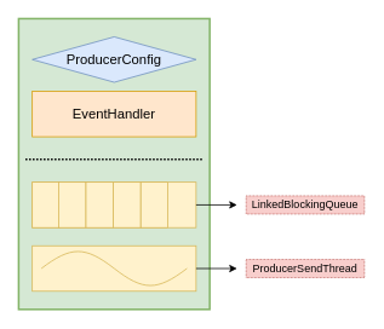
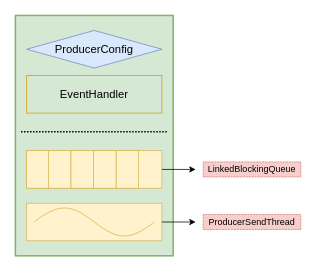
  <mxCell id="0" />
  <mxCell id="1" parent="0" />
  <mxCell id="2" value="" style="rounded=0;whiteSpace=wrap;html=1;fillColor=#d5e8d4;strokeColor=#82b366;strokeWidth=2;" vertex="1" parent="1"><mxGeometry x="20" y="20" width="210" height="320" as="geometry" /></mxCell>
  <mxCell id="3" value="ProducerConfig" style="rhombus;whiteSpace=wrap;html=1;fontSize=15;fillColor=#dae8fc;strokeColor=#6c8ebf;" vertex="1" parent="1"><mxGeometry x="35" y="40" width="180" height="50" as="geometry" /></mxCell>
- <mxCell id="4" value="EventHandler" style="rounded=0;whiteSpace=wrap;html=1;fontSize=15;fillColor=#ffe6cc;strokeColor=#d79b00;" vertex="1" parent="1"><mxGeometry x="35" y="100" width="180" height="50" as="geometry" /></mxCell>
+ <mxCell id="4" value="EventHandler" style="rounded=0;whiteSpace=wrap;html=1;fontSize=15;fillColor=#d5e8d4;strokeColor=#d79b00;" vertex="1" parent="1"><mxGeometry x="35" y="100" width="180" height="50" as="geometry" /></mxCell>
  <mxCell id="5" value="" style="rounded=0;whiteSpace=wrap;html=1;fontSize=20;fillColor=#fff2cc;strokeColor=#d6b656;" vertex="1" parent="1"><mxGeometry x="35" y="200" width="180" height="50" as="geometry" /></mxCell>
  <mxCell id="6" value="" style="rounded=0;whiteSpace=wrap;html=1;fontSize=20;fillColor=#fff2cc;strokeColor=#d6b656;" vertex="1" parent="1"><mxGeometry x="35" y="270" width="180" height="50" as="geometry" /></mxCell>
  <mxCell id="7" value="" style="pointerEvents=1;verticalLabelPosition=bottom;shadow=0;dashed=0;align=center;html=1;verticalAlign=top;shape=mxgraph.electrical.waveforms.sine_wave;fontSize=20;fillColor=#fff2cc;strokeColor=#d6b656;" vertex="1" parent="1"><mxGeometry x="45" y="270" width="160" height="50" as="geometry" /></mxCell>
  <mxCell id="8" value="" style="line;strokeWidth=2;html=1;fontSize=15;dashed=1;dashPattern=1 1;" vertex="1" parent="1"><mxGeometry x="27.5" y="170" width="195" height="10" as="geometry" /></mxCell>
  <mxCell id="9" value="" style="rounded=0;whiteSpace=wrap;html=1;strokeWidth=1;fontSize=15;fillColor=#fff2cc;strokeColor=#d6b656;" vertex="1" parent="1"><mxGeometry x="35" y="200" width="30" height="50" as="geometry" /></mxCell>
  <mxCell id="10" value="" style="rounded=0;whiteSpace=wrap;html=1;strokeWidth=1;fontSize=15;fillColor=#fff2cc;strokeColor=#d6b656;" vertex="1" parent="1"><mxGeometry x="64" y="200" width="30" height="50" as="geometry" /></mxCell>
  <mxCell id="11" value="" style="rounded=0;whiteSpace=wrap;html=1;strokeWidth=1;fontSize=15;fillColor=#fff2cc;strokeColor=#d6b656;" vertex="1" parent="1"><mxGeometry x="154" y="200" width="30" height="50" as="geometry" /></mxCell>
  <mxCell id="12" value="" style="rounded=0;whiteSpace=wrap;html=1;strokeWidth=1;fontSize=15;fillColor=#fff2cc;strokeColor=#d6b656;" vertex="1" parent="1"><mxGeometry x="124" y="200" width="30" height="50" as="geometry" /></mxCell>
  <mxCell id="13" value="" style="rounded=0;whiteSpace=wrap;html=1;strokeWidth=1;fontSize=15;fillColor=#fff2cc;strokeColor=#d6b656;" vertex="1" parent="1"><mxGeometry x="94" y="200" width="30" height="50" as="geometry" /></mxCell>
  <mxCell id="14" value="" style="endArrow=classic;html=1;fontSize=15;exitX=1;exitY=0.5;exitDx=0;exitDy=0;" edge="1" parent="1" source="5"><mxGeometry width="50" height="50" relative="1" as="geometry"><mxPoint x="280" y="290" as="sourcePoint" /><mxPoint x="260" y="225" as="targetPoint" /></mxGeometry></mxCell>
  <mxCell id="15" value="" style="endArrow=classic;html=1;fontSize=15;exitX=1;exitY=0.5;exitDx=0;exitDy=0;" edge="1" parent="1" source="6"><mxGeometry width="50" height="50" relative="1" as="geometry"><mxPoint x="225" y="235" as="sourcePoint" /><mxPoint x="260" y="295" as="targetPoint" /></mxGeometry></mxCell>
  <mxCell id="16" value="LinkedBlockingQueue" style="text;html=1;strokeColor=#b85450;fillColor=#f8cecc;align=center;verticalAlign=middle;whiteSpace=wrap;rounded=0;dashed=1;dashPattern=1 1;fontSize=12;" vertex="1" parent="1"><mxGeometry x="270" y="215" width="130" height="20" as="geometry" /></mxCell>
  <mxCell id="17" value="ProducerSendThread" style="text;html=1;strokeColor=#b85450;fillColor=#f8cecc;align=center;verticalAlign=middle;whiteSpace=wrap;rounded=0;dashed=1;dashPattern=1 1;fontSize=12;" vertex="1" parent="1"><mxGeometry x="270" y="285" width="130" height="20" as="geometry" /></mxCell>
